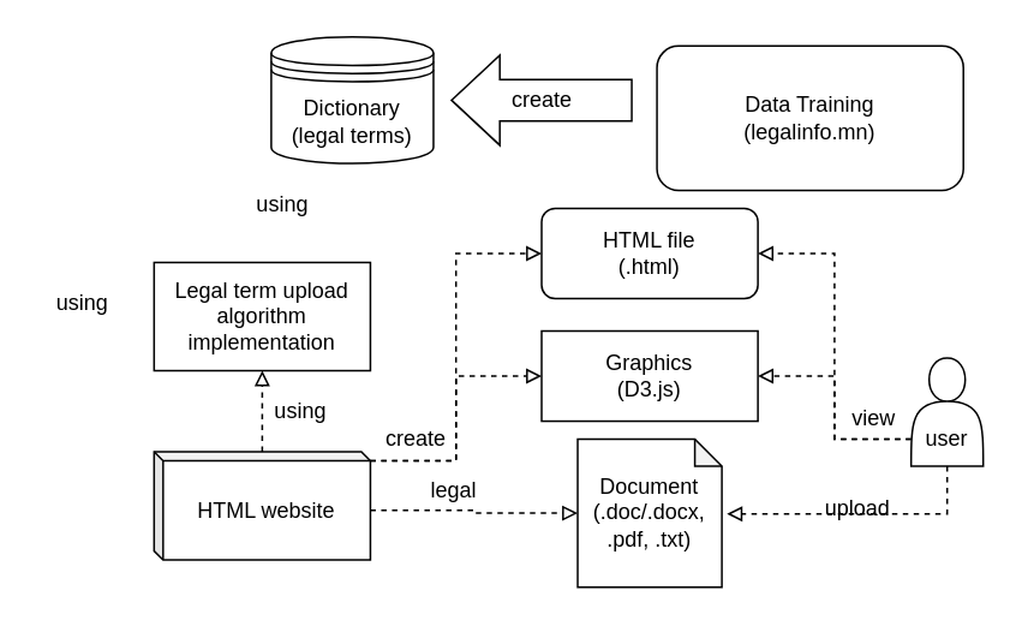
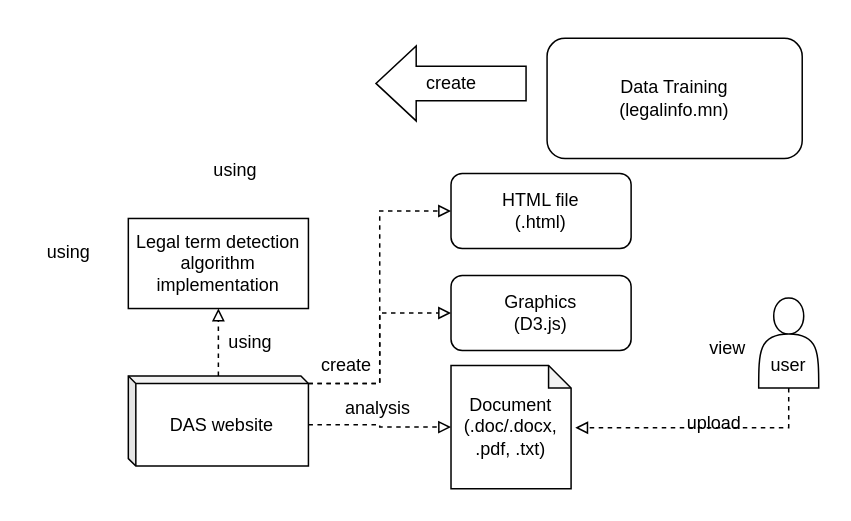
  <mxCell id="0" />
  <mxCell id="1" parent="0" />
  <mxCell id="2" value="Data Training&lt;br style=&quot;border-color: var(--border-color);&quot;&gt;(legalinfo.mn)" style="rounded=1;whiteSpace=wrap;html=1;" vertex="1" parent="1"><mxGeometry x="364" y="25" width="170" height="80" as="geometry" /></mxCell>
- <mxCell id="3" value="Legal term upload algorithm&lt;br&gt;implementation" style="rounded=0;whiteSpace=wrap;html=1;" vertex="1" parent="1"><mxGeometry x="85" y="145" width="120" height="60" as="geometry" /></mxCell>
+ <mxCell id="3" value="Legal term detection algorithm&lt;br&gt;implementation" style="rounded=0;whiteSpace=wrap;html=1;" vertex="1" parent="1"><mxGeometry x="85" y="145" width="120" height="60" as="geometry" /></mxCell>
  <mxCell id="4" value="using" style="text;html=1;align=center;verticalAlign=middle;resizable=0;points=[];autosize=1;strokeColor=none;fillColor=none;" vertex="1" parent="1"><mxGeometry x="131" y="98" width="50" height="30" as="geometry" /></mxCell>
  <mxCell id="5" style="edgeStyle=orthogonalEdgeStyle;rounded=0;orthogonalLoop=1;jettySize=auto;html=1;entryX=0.5;entryY=1;entryDx=0;entryDy=0;dashed=1;endArrow=block;endFill=0;" edge="1" parent="1" source="9" target="3"><mxGeometry relative="1" as="geometry" /></mxCell>
  <mxCell id="6" style="edgeStyle=orthogonalEdgeStyle;rounded=0;orthogonalLoop=1;jettySize=auto;html=1;exitX=0;exitY=0;exitDx=120;exitDy=32.5;exitPerimeter=0;dashed=1;endArrow=block;endFill=0;entryX=0;entryY=0.5;entryDx=0;entryDy=0;entryPerimeter=0;" edge="1" parent="1" source="9" target="24"><mxGeometry relative="1" as="geometry"><mxPoint x="300" y="283" as="targetPoint" /></mxGeometry></mxCell>
  <mxCell id="7" style="edgeStyle=orthogonalEdgeStyle;rounded=0;orthogonalLoop=1;jettySize=auto;html=1;exitX=0;exitY=0;exitDx=120;exitDy=5;exitPerimeter=0;entryX=0;entryY=0.5;entryDx=0;entryDy=0;dashed=1;endArrow=block;endFill=0;" edge="1" parent="1" source="9" target="15"><mxGeometry relative="1" as="geometry" /></mxCell>
  <mxCell id="8" style="edgeStyle=orthogonalEdgeStyle;rounded=0;orthogonalLoop=1;jettySize=auto;html=1;exitX=0;exitY=0;exitDx=120;exitDy=5;exitPerimeter=0;entryX=0;entryY=0.5;entryDx=0;entryDy=0;endArrow=block;endFill=0;dashed=1;" edge="1" parent="1" source="9" target="23"><mxGeometry relative="1" as="geometry" /></mxCell>
- <mxCell id="9" value="HTML website" style="shape=cube;whiteSpace=wrap;html=1;boundedLbl=1;backgroundOutline=1;darkOpacity=0.05;darkOpacity2=0.1;size=5;" vertex="1" parent="1"><mxGeometry x="85" y="250" width="120" height="60" as="geometry" /></mxCell>
- <mxCell id="10" style="edgeStyle=orthogonalEdgeStyle;rounded=0;orthogonalLoop=1;jettySize=auto;html=1;exitX=0;exitY=0.75;exitDx=0;exitDy=0;entryX=1;entryY=0.5;entryDx=0;entryDy=0;dashed=1;endArrow=block;endFill=0;" edge="1" parent="1" source="13" target="15"><mxGeometry relative="1" as="geometry" /></mxCell>
+ <mxCell id="9" value="DAS website" style="shape=cube;whiteSpace=wrap;html=1;boundedLbl=1;backgroundOutline=1;darkOpacity=0.05;darkOpacity2=0.1;size=5;" vertex="1" parent="1"><mxGeometry x="85" y="250" width="120" height="60" as="geometry" /></mxCell>
  <mxCell id="11" style="edgeStyle=orthogonalEdgeStyle;rounded=0;orthogonalLoop=1;jettySize=auto;html=1;exitX=0.5;exitY=1;exitDx=0;exitDy=0;entryX=1.035;entryY=0.505;entryDx=0;entryDy=0;dashed=1;endArrow=block;endFill=0;entryPerimeter=0;" edge="1" parent="1" source="13" target="24"><mxGeometry relative="1" as="geometry"><mxPoint x="420" y="283" as="targetPoint" /></mxGeometry></mxCell>
- <mxCell id="12" style="edgeStyle=orthogonalEdgeStyle;rounded=0;orthogonalLoop=1;jettySize=auto;html=1;exitX=0;exitY=0.75;exitDx=0;exitDy=0;entryX=1;entryY=0.5;entryDx=0;entryDy=0;dashed=1;endArrow=block;endFill=0;" edge="1" parent="1" source="13" target="23"><mxGeometry relative="1" as="geometry" /></mxCell>
  <mxCell id="13" value="&lt;br&gt;&lt;br&gt;user" style="shape=actor;whiteSpace=wrap;html=1;" vertex="1" parent="1"><mxGeometry x="505" y="198" width="40" height="60" as="geometry" /></mxCell>
  <mxCell id="14" value="create" style="html=1;shadow=0;align=center;verticalAlign=middle;shape=mxgraph.arrows2.arrow;dy=0.54;dx=26.8;flipH=1;notch=0;" vertex="1" parent="1"><mxGeometry x="250" y="30" width="100" height="50" as="geometry" /></mxCell>
  <mxCell id="15" value="HTML file&lt;br&gt;(.html)" style="whiteSpace=wrap;html=1;rounded=1;" vertex="1" parent="1"><mxGeometry x="300" y="115" width="120" height="50" as="geometry" /></mxCell>
  <mxCell id="16" value="using" style="text;html=1;align=center;verticalAlign=middle;resizable=0;points=[];autosize=1;strokeColor=none;fillColor=none;" vertex="1" parent="1"><mxGeometry x="141" y="213" width="50" height="30" as="geometry" /></mxCell>
- <mxCell id="17" value="legal" style="text;html=1;align=center;verticalAlign=middle;resizable=0;points=[];autosize=1;strokeColor=none;fillColor=none;" vertex="1" parent="1"><mxGeometry x="216" y="257" width="70" height="30" as="geometry" /></mxCell>
+ <mxCell id="17" value="analysis" style="text;html=1;align=center;verticalAlign=middle;resizable=0;points=[];autosize=1;strokeColor=none;fillColor=none;" vertex="1" parent="1"><mxGeometry x="216" y="257" width="70" height="30" as="geometry" /></mxCell>
  <mxCell id="18" value="create" style="text;html=1;align=center;verticalAlign=middle;resizable=0;points=[];autosize=1;strokeColor=none;fillColor=none;" vertex="1" parent="1"><mxGeometry x="200" y="228" width="60" height="30" as="geometry" /></mxCell>
  <mxCell id="19" value="upload" style="text;html=1;align=center;verticalAlign=middle;resizable=0;points=[];autosize=1;strokeColor=none;fillColor=none;" vertex="1" parent="1"><mxGeometry x="445" y="267" width="60" height="30" as="geometry" /></mxCell>
  <mxCell id="20" value="view" style="text;html=1;align=center;verticalAlign=middle;resizable=0;points=[];autosize=1;strokeColor=none;fillColor=none;" vertex="1" parent="1"><mxGeometry x="459" y="217" width="50" height="30" as="geometry" /></mxCell>
  <mxCell id="21" value="using" style="text;html=1;align=center;verticalAlign=middle;resizable=0;points=[];autosize=1;strokeColor=none;fillColor=none;" vertex="1" parent="1"><mxGeometry x="20" y="153" width="50" height="30" as="geometry" /></mxCell>
- <mxCell id="22" value="Dictionary&lt;br style=&quot;border-color: var(--border-color);&quot;&gt;(legal terms)" style="shape=datastore;whiteSpace=wrap;html=1;" vertex="1" parent="1"><mxGeometry x="150" y="20" width="90" height="70" as="geometry" /></mxCell>
- <mxCell id="23" value="Graphics&lt;br&gt;(D3.js)" style="rounded=0;whiteSpace=wrap;html=1;" vertex="1" parent="1"><mxGeometry x="300" y="183" width="120" height="50" as="geometry" /></mxCell>
- <mxCell id="24" value="Document&lt;br style=&quot;border-color: var(--border-color);&quot;&gt;(.doc/.docx, .pdf, .txt)" style="shape=note;whiteSpace=wrap;html=1;backgroundOutline=1;darkOpacity=0.05;size=15;" vertex="1" parent="1"><mxGeometry x="320" y="243" width="80" height="82" as="geometry" /></mxCell>
+ <mxCell id="23" value="Graphics&lt;br&gt;(D3.js)" style="whiteSpace=wrap;html=1;rounded=1;" vertex="1" parent="1"><mxGeometry x="300" y="183" width="120" height="50" as="geometry" /></mxCell>
+ <mxCell id="24" value="Document&lt;br style=&quot;border-color: var(--border-color);&quot;&gt;(.doc/.docx, .pdf, .txt)" style="shape=note;whiteSpace=wrap;html=1;backgroundOutline=1;darkOpacity=0.05;size=15;" vertex="1" parent="1"><mxGeometry x="300" y="243" width="80" height="82" as="geometry" /></mxCell>
